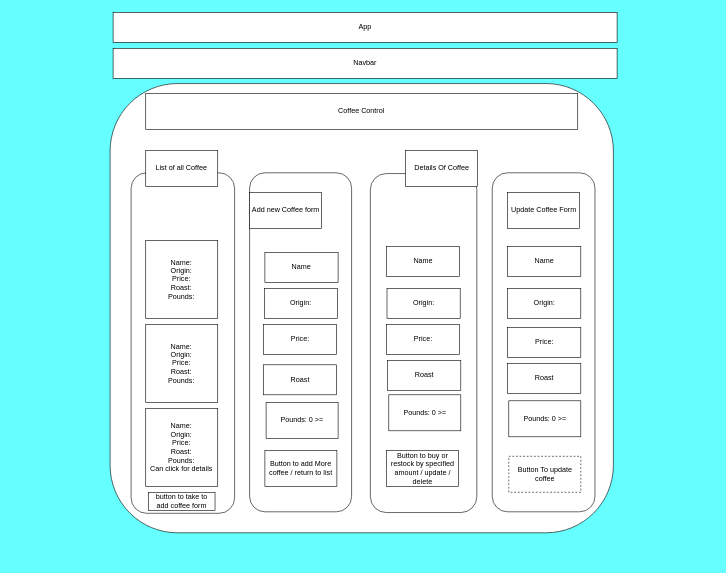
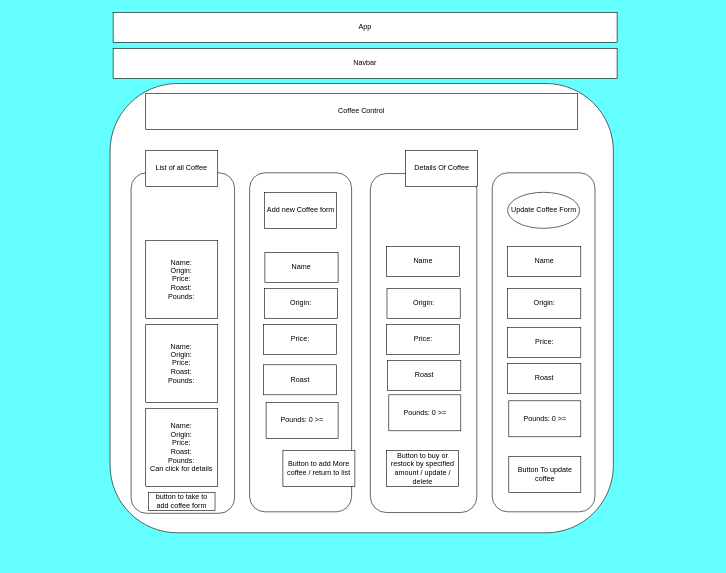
  <mxCell id="0" />
  <mxCell id="1" parent="0" />
  <mxCell id="2" value="" style="rounded=1;whiteSpace=wrap;html=1;rotation=90;" parent="1" vertex="1"><mxGeometry x="228" y="93.75" width="748.75" height="838.75" as="geometry" /></mxCell>
  <mxCell id="3" value="Coffee Control" style="rounded=0;whiteSpace=wrap;html=1;" parent="1" vertex="1"><mxGeometry x="242.38" y="155" width="720" height="60" as="geometry" /></mxCell>
  <mxCell id="4" value="Navbar" style="rounded=0;whiteSpace=wrap;html=1;" parent="1" vertex="1"><mxGeometry x="188" y="80" width="840" height="50" as="geometry" /></mxCell>
  <mxCell id="5" value="App" style="rounded=0;whiteSpace=wrap;html=1;" parent="1" vertex="1"><mxGeometry x="188" y="20" width="840" height="50" as="geometry" /></mxCell>
  <mxCell id="6" value="" style="rounded=1;whiteSpace=wrap;html=1;rotation=90;" parent="1" vertex="1"><mxGeometry x="20.5" y="485" width="567.5" height="172.5" as="geometry" /></mxCell>
  <mxCell id="7" value="" style="rounded=1;whiteSpace=wrap;html=1;rotation=90;" parent="1" vertex="1"><mxGeometry x="218" y="485" width="565" height="170" as="geometry" /></mxCell>
  <mxCell id="8" value="" style="rounded=1;whiteSpace=wrap;html=1;rotation=90;" parent="1" vertex="1"><mxGeometry x="423" y="482.5" width="565" height="177.5" as="geometry" /></mxCell>
  <mxCell id="9" value="" style="rounded=1;whiteSpace=wrap;html=1;rotation=90;" parent="1" vertex="1"><mxGeometry x="623" y="484.37" width="565" height="171.25" as="geometry" /></mxCell>
  <mxCell id="10" value="List of all Coffee" style="rounded=0;whiteSpace=wrap;html=1;" parent="1" vertex="1"><mxGeometry x="242.38" y="250" width="120" height="60" as="geometry" /></mxCell>
  <mxCell id="11" value="Name:&lt;br&gt;Origin:&lt;br&gt;Price:&lt;br&gt;Roast:&lt;br&gt;Pounds:" style="rounded=0;whiteSpace=wrap;html=1;" parent="1" vertex="1"><mxGeometry x="242.38" y="400" width="120" height="130" as="geometry" /></mxCell>
  <mxCell id="12" value="Name:&lt;br&gt;Origin:&lt;br&gt;Price:&lt;br&gt;Roast:&lt;br&gt;Pounds:" style="rounded=0;whiteSpace=wrap;html=1;" parent="1" vertex="1"><mxGeometry x="242.38" y="540" width="120" height="130" as="geometry" /></mxCell>
  <mxCell id="13" value="Name:&lt;br&gt;Origin:&lt;br&gt;Price:&lt;br&gt;Roast:&lt;br&gt;Pounds:&lt;br&gt;Can click for details" style="rounded=0;whiteSpace=wrap;html=1;" parent="1" vertex="1"><mxGeometry x="242.38" y="680" width="120" height="130" as="geometry" /></mxCell>
- <mxCell id="14" value="Add new Coffee form" style="rounded=0;whiteSpace=wrap;html=1;" parent="1" vertex="1"><mxGeometry x="415.5" y="320" width="120" height="60" as="geometry" /></mxCell>
- <mxCell id="15" value="Button to add More coffee / return to list" style="rounded=0;whiteSpace=wrap;html=1;" parent="1" vertex="1"><mxGeometry x="441" y="750" width="120" height="60" as="geometry" /></mxCell>
+ <mxCell id="14" value="Add new Coffee form" style="rounded=0;whiteSpace=wrap;html=1;" parent="1" vertex="1"><mxGeometry x="440.5" y="320" width="120" height="60" as="geometry" /></mxCell>
+ <mxCell id="15" value="Button to add More coffee / return to list" style="rounded=0;whiteSpace=wrap;html=1;" parent="1" vertex="1"><mxGeometry x="471" y="750" width="120" height="60" as="geometry" /></mxCell>
  <mxCell id="16" value="Name&lt;span style=&quot;color: rgba(0, 0, 0, 0); font-family: monospace; font-size: 0px; text-align: start;&quot;&gt;%3CmxGraphModel%3E%3Croot%3E%3CmxCell%20id%3D%220%22%2F%3E%3CmxCell%20id%3D%221%22%20parent%3D%220%22%2F%3E%3CmxCell%20id%3D%222%22%20value%3D%22Name%3A%26lt%3Bbr%26gt%3BOrigin%3A%26lt%3Bbr%26gt%3BPrice%3A%26lt%3Bbr%26gt%3BRost%3A%22%20style%3D%22rounded%3D0%3BwhiteSpace%3Dwrap%3Bhtml%3D1%3B%22%20vertex%3D%221%22%20parent%3D%221%22%3E%3CmxGeometry%20x%3D%2259.38%22%20y%3D%22740%22%20width%3D%22120%22%20height%3D%22130%22%20as%3D%22geometry%22%2F%3E%3C%2FmxCell%3E%3C%2Froot%3E%3C%2FmxGraphModel%3E&lt;/span&gt;" style="rounded=0;whiteSpace=wrap;html=1;" parent="1" vertex="1"><mxGeometry x="441" y="420" width="122" height="50" as="geometry" /></mxCell>
  <mxCell id="17" value="Origin:" style="rounded=0;whiteSpace=wrap;html=1;" parent="1" vertex="1"><mxGeometry x="440" y="480" width="122" height="50" as="geometry" /></mxCell>
  <mxCell id="18" value="Price:" style="rounded=0;whiteSpace=wrap;html=1;" parent="1" vertex="1"><mxGeometry x="438.5" y="540" width="122" height="50" as="geometry" /></mxCell>
  <mxCell id="19" value="Roast" style="rounded=0;whiteSpace=wrap;html=1;" parent="1" vertex="1"><mxGeometry x="438.5" y="607.5" width="122" height="50" as="geometry" /></mxCell>
  <mxCell id="20" value="Pounds: 0 &amp;gt;=" style="rounded=0;whiteSpace=wrap;html=1;" parent="1" vertex="1"><mxGeometry x="443" y="670" width="120" height="60" as="geometry" /></mxCell>
  <mxCell id="21" value="Details Of Coffee" style="rounded=0;whiteSpace=wrap;html=1;" parent="1" vertex="1"><mxGeometry x="675.5" y="250" width="120" height="60" as="geometry" /></mxCell>
  <mxCell id="22" value="Name&lt;span style=&quot;color: rgba(0, 0, 0, 0); font-family: monospace; font-size: 0px; text-align: start;&quot;&gt;%3CmxGraphModel%3E%3Croot%3E%3CmxCell%20id%3D%220%22%2F%3E%3CmxCell%20id%3D%221%22%20parent%3D%220%22%2F%3E%3CmxCell%20id%3D%222%22%20value%3D%22Name%3A%26lt%3Bbr%26gt%3BOrigin%3A%26lt%3Bbr%26gt%3BPrice%3A%26lt%3Bbr%26gt%3BRost%3A%22%20style%3D%22rounded%3D0%3BwhiteSpace%3Dwrap%3Bhtml%3D1%3B%22%20vertex%3D%221%22%20parent%3D%221%22%3E%3CmxGeometry%20x%3D%2259.38%22%20y%3D%22740%22%20width%3D%22120%22%20height%3D%22130%22%20as%3D%22geometry%22%2F%3E%3C%2FmxCell%3E%3C%2Froot%3E%3C%2FmxGraphModel%3E&lt;/span&gt;" style="rounded=0;whiteSpace=wrap;html=1;" parent="1" vertex="1"><mxGeometry x="643.5" y="410" width="122" height="50" as="geometry" /></mxCell>
  <mxCell id="23" value="Origin:" style="rounded=0;whiteSpace=wrap;html=1;" parent="1" vertex="1"><mxGeometry x="644.5" y="480" width="122" height="50" as="geometry" /></mxCell>
  <mxCell id="24" value="Price:" style="rounded=0;whiteSpace=wrap;html=1;" parent="1" vertex="1"><mxGeometry x="643.5" y="540" width="122" height="50" as="geometry" /></mxCell>
  <mxCell id="25" value="Roast" style="rounded=0;whiteSpace=wrap;html=1;" parent="1" vertex="1"><mxGeometry x="645.5" y="600" width="122" height="50" as="geometry" /></mxCell>
  <mxCell id="26" value="Pounds: 0 &amp;gt;=" style="rounded=0;whiteSpace=wrap;html=1;" parent="1" vertex="1"><mxGeometry x="647.5" y="657.5" width="120" height="60" as="geometry" /></mxCell>
  <mxCell id="27" value="Button to buy or restock by specified amount / update / delete" style="rounded=0;whiteSpace=wrap;html=1;" parent="1" vertex="1"><mxGeometry x="643.5" y="750" width="120" height="60" as="geometry" /></mxCell>
  <mxCell id="28" value="button to take to add coffee form" style="rounded=0;whiteSpace=wrap;html=1;" parent="1" vertex="1"><mxGeometry x="246.88" y="820" width="111" height="30" as="geometry" /></mxCell>
- <mxCell id="29" value="Update Coffee Form" style="rounded=0;whiteSpace=wrap;html=1;" parent="1" vertex="1"><mxGeometry x="845.5" y="320" width="120" height="60" as="geometry" /></mxCell>
+ <mxCell id="29" value="Update Coffee Form" style="ellipse;whiteSpace=wrap;html=1;" parent="1" vertex="1"><mxGeometry x="845.5" y="320" width="120" height="60" as="geometry" /></mxCell>
  <mxCell id="30" value="Name&lt;span style=&quot;color: rgba(0, 0, 0, 0); font-family: monospace; font-size: 0px; text-align: start;&quot;&gt;%3CmxGraphModel%3E%3Croot%3E%3CmxCell%20id%3D%220%22%2F%3E%3CmxCell%20id%3D%221%22%20parent%3D%220%22%2F%3E%3CmxCell%20id%3D%222%22%20value%3D%22Name%3A%26lt%3Bbr%26gt%3BOrigin%3A%26lt%3Bbr%26gt%3BPrice%3A%26lt%3Bbr%26gt%3BRost%3A%22%20style%3D%22rounded%3D0%3BwhiteSpace%3Dwrap%3Bhtml%3D1%3B%22%20vertex%3D%221%22%20parent%3D%221%22%3E%3CmxGeometry%20x%3D%2259.38%22%20y%3D%22740%22%20width%3D%22120%22%20height%3D%22130%22%20as%3D%22geometry%22%2F%3E%3C%2FmxCell%3E%3C%2Froot%3E%3C%2FmxGraphModel%3E&lt;/span&gt;" style="rounded=0;whiteSpace=wrap;html=1;" parent="1" vertex="1"><mxGeometry x="845.5" y="410" width="122" height="50" as="geometry" /></mxCell>
  <mxCell id="31" value="Origin:" style="rounded=0;whiteSpace=wrap;html=1;" parent="1" vertex="1"><mxGeometry x="845.5" y="480" width="122" height="50" as="geometry" /></mxCell>
  <mxCell id="32" value="Price:" style="rounded=0;whiteSpace=wrap;html=1;" parent="1" vertex="1"><mxGeometry x="845.5" y="545" width="122" height="50" as="geometry" /></mxCell>
  <mxCell id="33" value="Roast" style="rounded=0;whiteSpace=wrap;html=1;" parent="1" vertex="1"><mxGeometry x="845.5" y="605" width="122" height="50" as="geometry" /></mxCell>
  <mxCell id="34" value="Pounds: 0 &amp;gt;=" style="rounded=0;whiteSpace=wrap;html=1;" parent="1" vertex="1"><mxGeometry x="847.5" y="667.5" width="120" height="60" as="geometry" /></mxCell>
- <mxCell id="35" value="Button To update coffee" style="rounded=0;whiteSpace=wrap;html=1;dashed=1;" parent="1" vertex="1"><mxGeometry x="847.5" y="760" width="120" height="60" as="geometry" /></mxCell>
+ <mxCell id="35" value="Button To update coffee" style="rounded=0;whiteSpace=wrap;html=1;" parent="1" vertex="1"><mxGeometry x="847.5" y="760" width="120" height="60" as="geometry" /></mxCell>
